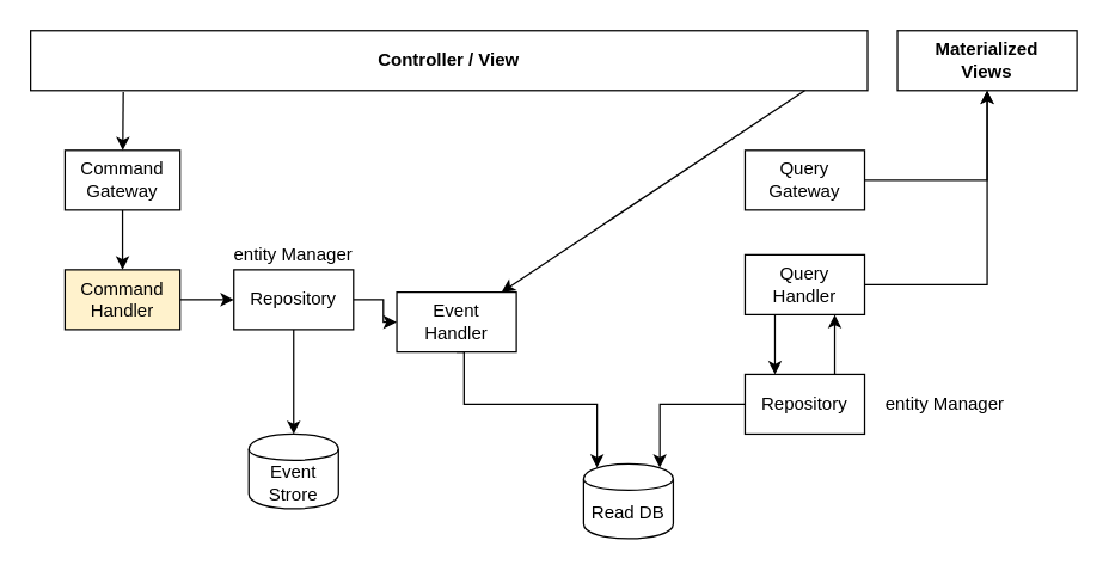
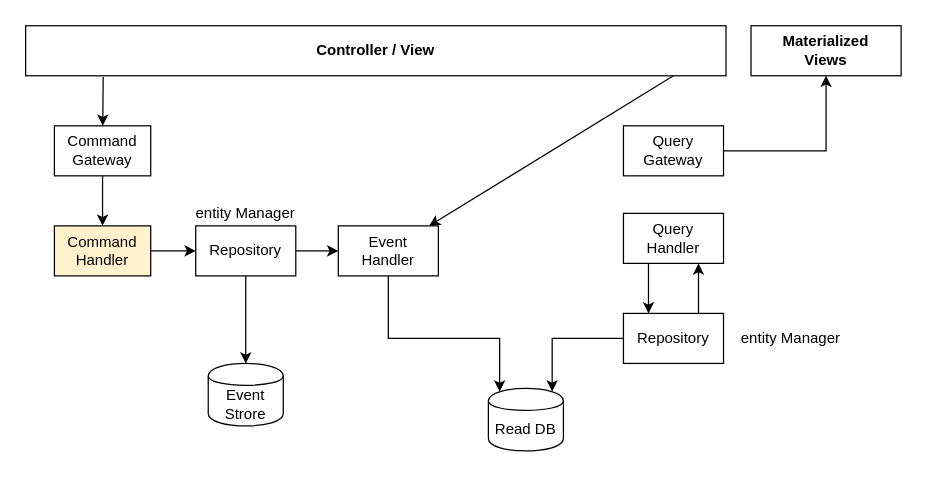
  <mxCell id="0" />
  <mxCell id="1" parent="0" />
  <mxCell id="2" value="Controller / View" style="rounded=0;whiteSpace=wrap;html=1;fontStyle=1" vertex="1" parent="1"><mxGeometry x="20" y="20" width="560" height="40" as="geometry" /></mxCell>
  <mxCell id="3" style="edgeStyle=orthogonalEdgeStyle;rounded=0;orthogonalLoop=1;jettySize=auto;html=1;entryX=0.5;entryY=0;entryDx=0;entryDy=0;" edge="1" parent="1" source="4" target="7"><mxGeometry relative="1" as="geometry" /></mxCell>
  <mxCell id="4" value="Command Gateway" style="rounded=0;whiteSpace=wrap;html=1;" vertex="1" parent="1"><mxGeometry x="43" y="100" width="77" height="40" as="geometry" /></mxCell>
  <mxCell id="5" value="" style="endArrow=classic;html=1;" edge="1" parent="1" target="4"><mxGeometry width="50" height="50" relative="1" as="geometry"><mxPoint x="82" y="61" as="sourcePoint" /><mxPoint x="340" y="230" as="targetPoint" /></mxGeometry></mxCell>
  <mxCell id="6" style="edgeStyle=orthogonalEdgeStyle;rounded=0;orthogonalLoop=1;jettySize=auto;html=1;" edge="1" parent="1" source="7" target="11"><mxGeometry relative="1" as="geometry" /></mxCell>
  <mxCell id="7" value="Command Handler" style="rounded=0;whiteSpace=wrap;html=1;fillColor=#fff2cc;" vertex="1" parent="1"><mxGeometry x="43" y="180" width="77" height="40" as="geometry" /></mxCell>
  <mxCell id="8" style="edgeStyle=orthogonalEdgeStyle;rounded=0;orthogonalLoop=1;jettySize=auto;html=1;exitX=0.5;exitY=1;exitDx=0;exitDy=0;" edge="1" parent="1" source="7" target="7"><mxGeometry relative="1" as="geometry" /></mxCell>
  <mxCell id="9" style="edgeStyle=orthogonalEdgeStyle;rounded=0;orthogonalLoop=1;jettySize=auto;html=1;entryX=0;entryY=0.5;entryDx=0;entryDy=0;" edge="1" parent="1" source="11" target="13"><mxGeometry relative="1" as="geometry" /></mxCell>
  <mxCell id="10" style="edgeStyle=orthogonalEdgeStyle;rounded=0;orthogonalLoop=1;jettySize=auto;html=1;" edge="1" parent="1" source="11" target="14"><mxGeometry relative="1" as="geometry" /></mxCell>
  <mxCell id="11" value="Repository" style="rounded=0;whiteSpace=wrap;html=1;" vertex="1" parent="1"><mxGeometry x="156" y="180" width="80" height="40" as="geometry" /></mxCell>
  <mxCell id="12" style="edgeStyle=orthogonalEdgeStyle;rounded=0;orthogonalLoop=1;jettySize=auto;html=1;entryX=0.15;entryY=0.05;entryDx=0;entryDy=0;entryPerimeter=0;exitX=0.5;exitY=1;exitDx=0;exitDy=0;" edge="1" parent="1" source="13" target="23"><mxGeometry relative="1" as="geometry"><Array as="points"><mxPoint x="310" y="270" /><mxPoint x="399" y="270" /></Array></mxGeometry></mxCell>
- <mxCell id="13" value="Event&lt;br&gt;Handler" style="rounded=0;whiteSpace=wrap;html=1;" vertex="1" parent="1"><mxGeometry x="265" y="195" width="80" height="40" as="geometry" /></mxCell>
+ <mxCell id="13" value="Event&lt;br&gt;Handler" style="rounded=0;whiteSpace=wrap;html=1;" vertex="1" parent="1"><mxGeometry x="270" y="180" width="80" height="40" as="geometry" /></mxCell>
  <mxCell id="14" value="Event Strore" style="shape=cylinder;whiteSpace=wrap;html=1;boundedLbl=1;backgroundOutline=1;" vertex="1" parent="1"><mxGeometry x="166" y="290" width="60" height="50" as="geometry" /></mxCell>
  <mxCell id="15" value="entity Manager" style="text;html=1;strokeColor=none;fillColor=none;align=center;verticalAlign=middle;whiteSpace=wrap;rounded=0;" vertex="1" parent="1"><mxGeometry x="144" y="160" width="104" height="20" as="geometry" /></mxCell>
  <mxCell id="16" style="edgeStyle=orthogonalEdgeStyle;rounded=0;orthogonalLoop=1;jettySize=auto;html=1;" edge="1" parent="1" source="17" target="26"><mxGeometry relative="1" as="geometry" /></mxCell>
  <mxCell id="17" value="Query&lt;br&gt;Gateway" style="rounded=0;whiteSpace=wrap;html=1;" vertex="1" parent="1"><mxGeometry x="498" y="100" width="80" height="40" as="geometry" /></mxCell>
  <mxCell id="18" value="" style="endArrow=classic;html=1;exitX=0.925;exitY=1;exitDx=0;exitDy=0;exitPerimeter=0;" edge="1" parent="1" source="2" target="13"><mxGeometry width="50" height="50" relative="1" as="geometry"><mxPoint x="680" y="200" as="sourcePoint" /><mxPoint x="730" y="150" as="targetPoint" /></mxGeometry></mxCell>
- <mxCell id="19" style="edgeStyle=orthogonalEdgeStyle;rounded=0;orthogonalLoop=1;jettySize=auto;html=1;entryX=0.5;entryY=1;entryDx=0;entryDy=0;" edge="1" parent="1" source="20" target="26"><mxGeometry relative="1" as="geometry" /></mxCell>
  <mxCell id="20" value="Query Handler" style="rounded=0;whiteSpace=wrap;html=1;" vertex="1" parent="1"><mxGeometry x="498" y="170" width="80" height="40" as="geometry" /></mxCell>
  <mxCell id="21" style="edgeStyle=orthogonalEdgeStyle;rounded=0;orthogonalLoop=1;jettySize=auto;html=1;entryX=0.85;entryY=0.05;entryDx=0;entryDy=0;entryPerimeter=0;" edge="1" parent="1" source="22" target="23"><mxGeometry relative="1" as="geometry" /></mxCell>
  <mxCell id="22" value="Repository" style="rounded=0;whiteSpace=wrap;html=1;" vertex="1" parent="1"><mxGeometry x="498" y="250" width="80" height="40" as="geometry" /></mxCell>
  <mxCell id="23" value="Read DB" style="shape=cylinder;whiteSpace=wrap;html=1;boundedLbl=1;backgroundOutline=1;" vertex="1" parent="1"><mxGeometry x="390" y="310" width="60" height="50" as="geometry" /></mxCell>
  <mxCell id="24" value="" style="endArrow=classic;html=1;entryX=0.75;entryY=1;entryDx=0;entryDy=0;exitX=0.75;exitY=0;exitDx=0;exitDy=0;" edge="1" parent="1" source="22" target="20"><mxGeometry width="50" height="50" relative="1" as="geometry"><mxPoint x="650" y="290" as="sourcePoint" /><mxPoint x="700" y="240" as="targetPoint" /></mxGeometry></mxCell>
  <mxCell id="25" value="" style="endArrow=classic;html=1;exitX=0.25;exitY=1;exitDx=0;exitDy=0;entryX=0.25;entryY=0;entryDx=0;entryDy=0;" edge="1" parent="1" source="20" target="22"><mxGeometry width="50" height="50" relative="1" as="geometry"><mxPoint x="640" y="420" as="sourcePoint" /><mxPoint x="690" y="370" as="targetPoint" /></mxGeometry></mxCell>
  <mxCell id="26" value="Materialized &lt;br&gt;Views" style="rounded=0;whiteSpace=wrap;html=1;fontStyle=1" vertex="1" parent="1"><mxGeometry x="600" y="20" width="120" height="40" as="geometry" /></mxCell>
  <mxCell id="27" value="entity Manager" style="text;html=1;strokeColor=none;fillColor=none;align=center;verticalAlign=middle;whiteSpace=wrap;rounded=0;" vertex="1" parent="1"><mxGeometry x="580" y="260" width="104" height="20" as="geometry" /></mxCell>
